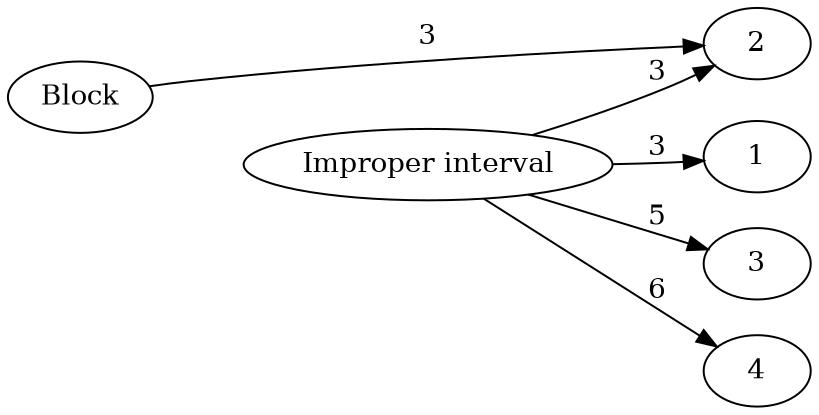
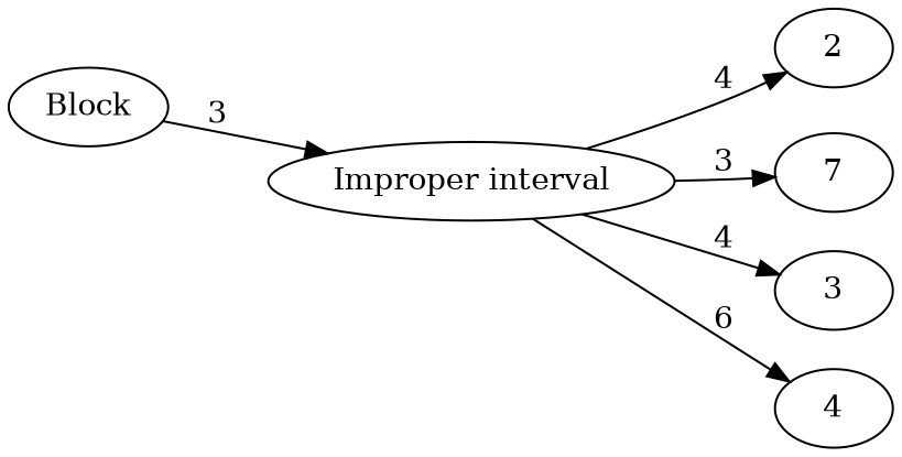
  digraph {
    rankdir=LR
-   n1 [label=1]
+   n1 [label=7]
    n2 [label=2]
    n3 [label=3]
    n4 [label=4]
    n5 [label="Improper interval"]
    n6 [label=Block]
    n5 -> n1 [label=3]
-   n5 -> n2 [label=3]
-   n5 -> n3 [label=5]
+   n5 -> n2 [label=4]
+   n5 -> n3 [label=4]
    n5 -> n4 [label=6]
-   n6 -> n2 [label=3]
+   n6 -> n5 [label=3]
  }
